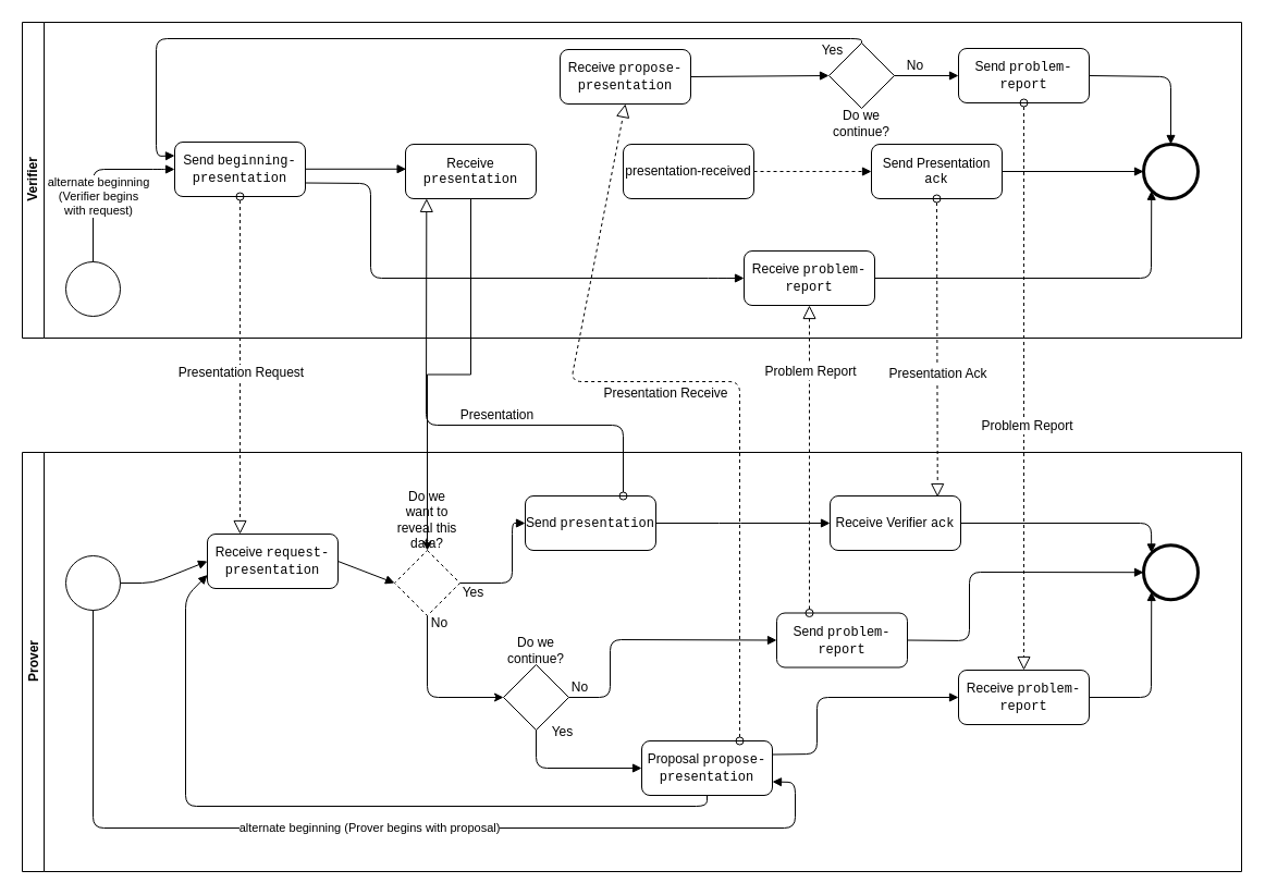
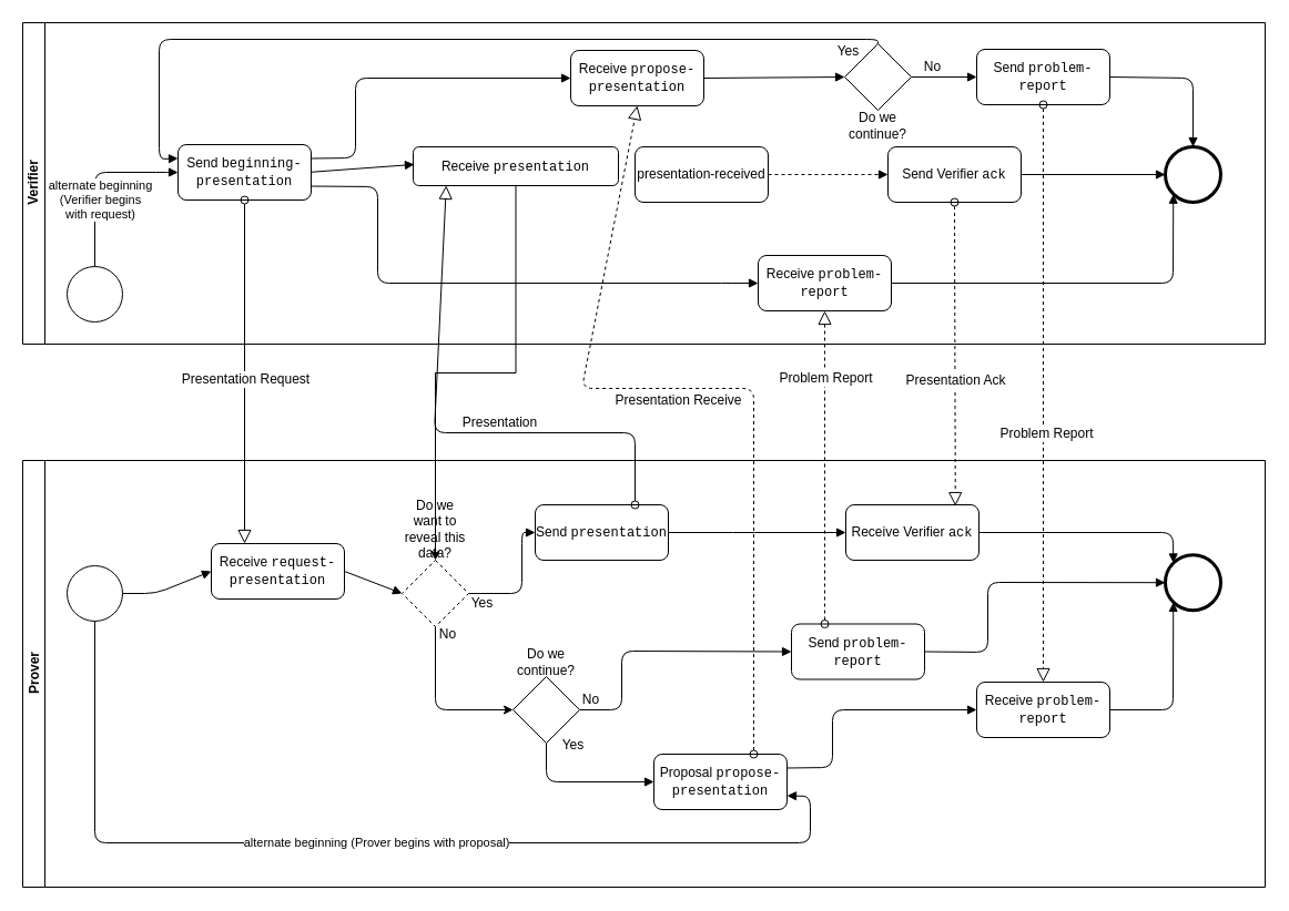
  <mxCell id="0" />
  <mxCell id="1" parent="0" />
  <mxCell id="2" value="Verifier&lt;br&gt;" style="swimlane;html=1;horizontal=0;startSize=20;" vertex="1" parent="1"><mxGeometry x="20" y="20" width="1120" height="290" as="geometry"><mxRectangle x="140" y="70" width="30" height="60" as="alternateBounds" /></mxGeometry></mxCell>
  <mxCell id="3" value="" style="shape=mxgraph.bpmn.shape;html=1;verticalLabelPosition=bottom;labelBackgroundColor=#ffffff;verticalAlign=top;align=center;perimeter=ellipsePerimeter;outlineConnect=0;outline=standard;symbol=general;" vertex="1" parent="2"><mxGeometry x="40" y="220" width="50" height="50" as="geometry" /></mxCell>
  <mxCell id="4" value="alternate beginning&lt;br&gt;(Verifier begins&lt;br&gt;with request)" style="endArrow=block;endFill=1;endSize=6;html=1;entryX=0;entryY=0.5;entryDx=0;entryDy=0;exitX=0.5;exitY=0;exitDx=0;exitDy=0;" edge="1" parent="2" source="3" target="5"><mxGeometry x="-0.25" y="-5" width="100" relative="1" as="geometry"><mxPoint x="90" y="135" as="sourcePoint" /><mxPoint x="160" y="135" as="targetPoint" /><Array as="points"><mxPoint x="65" y="135" /><mxPoint x="130" y="135" /></Array><mxPoint as="offset" /></mxGeometry></mxCell>
  <mxCell id="5" value="Send &lt;font face=&quot;Courier New&quot;&gt;beginning-presentation&lt;/font&gt;" style="shape=ext;rounded=1;html=1;whiteSpace=wrap;" vertex="1" parent="2"><mxGeometry x="140" y="110" width="120" height="50" as="geometry" /></mxCell>
  <mxCell id="6" value="" style="endArrow=block;endFill=1;endSize=6;html=1;exitX=1;exitY=0.353;exitDx=0;exitDy=0;entryX=0.005;entryY=0.455;entryDx=0;entryDy=0;entryPerimeter=0;exitPerimeter=0;" edge="1" parent="2" target="9"><mxGeometry width="100" relative="1" as="geometry"><mxPoint x="259.69" y="134.793" as="sourcePoint" /><mxPoint x="390" y="142" as="targetPoint" /><Array as="points" /></mxGeometry></mxCell>
  <mxCell id="7" value="" style="shape=mxgraph.bpmn.shape;html=1;verticalLabelPosition=bottom;labelBackgroundColor=#ffffff;verticalAlign=top;align=center;perimeter=ellipsePerimeter;outlineConnect=0;outline=end;symbol=general;" vertex="1" parent="2"><mxGeometry x="1030" y="112" width="50" height="50" as="geometry" /></mxCell>
  <mxCell id="8" value="" style="edgeStyle=orthogonalEdgeStyle;rounded=0;orthogonalLoop=1;jettySize=auto;html=1;" edge="1" parent="2" source="9" target="32"><mxGeometry relative="1" as="geometry" /></mxCell>
- <mxCell id="9" value="Receive &lt;font face=&quot;Courier New&quot;&gt;presentation&lt;/font&gt;" style="shape=ext;rounded=1;html=1;whiteSpace=wrap;" vertex="1" parent="2"><mxGeometry x="352" y="112" width="120" height="50" as="geometry" /></mxCell>
+ <mxCell id="9" value="Receive &lt;font face=&quot;Courier New&quot;&gt;presentation&lt;/font&gt;" style="shape=ext;rounded=1;html=1;whiteSpace=wrap;" vertex="1" parent="2"><mxGeometry x="352" y="112" width="185" height="35" as="geometry" /></mxCell>
  <mxCell id="10" value="presentation-received" style="shape=ext;rounded=1;html=1;whiteSpace=wrap;" vertex="1" parent="2"><mxGeometry x="552" y="112" width="120" height="50" as="geometry" /></mxCell>
  <mxCell id="11" value="" style="endArrow=block;endFill=1;endSize=6;html=1;exitX=1;exitY=0.5;exitDx=0;exitDy=0;entryX=0;entryY=0.5;entryDx=0;entryDy=0;dashed=1;" edge="1" parent="2" source="10" target="23"><mxGeometry width="100" relative="1" as="geometry"><mxPoint x="710" y="180" as="sourcePoint" /><mxPoint x="780" y="130" as="targetPoint" /><Array as="points" /></mxGeometry></mxCell>
  <mxCell id="12" value="" style="endArrow=block;endFill=1;endSize=6;html=1;exitX=1;exitY=0.5;exitDx=0;exitDy=0;entryX=0;entryY=0.5;entryDx=0;entryDy=0;" edge="1" parent="2" source="26" target="16"><mxGeometry width="100" relative="1" as="geometry"><mxPoint x="672" y="70" as="sourcePoint" /><mxPoint x="850" y="35" as="targetPoint" /><Array as="points" /></mxGeometry></mxCell>
  <mxCell id="13" value="" style="endArrow=block;endFill=1;endSize=6;html=1;exitX=1;exitY=0.75;exitDx=0;exitDy=0;entryX=0;entryY=0.5;entryDx=0;entryDy=0;" edge="1" parent="2" source="5" target="14"><mxGeometry width="100" relative="1" as="geometry"><mxPoint x="310" y="200" as="sourcePoint" /><mxPoint x="840" y="210" as="targetPoint" /><Array as="points"><mxPoint x="320" y="148" /><mxPoint x="320" y="235" /><mxPoint x="640" y="235" /></Array></mxGeometry></mxCell>
  <mxCell id="14" value="Receive &lt;font face=&quot;Courier New&quot;&gt;problem-report&lt;/font&gt;" style="shape=ext;rounded=1;html=1;whiteSpace=wrap;" vertex="1" parent="2"><mxGeometry x="663" y="210" width="120" height="50" as="geometry" /></mxCell>
  <mxCell id="15" value="" style="endArrow=block;endFill=1;endSize=6;html=1;exitX=1;exitY=0.5;exitDx=0;exitDy=0;entryX=0.145;entryY=0.855;entryDx=0;entryDy=0;entryPerimeter=0;" edge="1" parent="2" source="14" target="7"><mxGeometry width="100" relative="1" as="geometry"><mxPoint x="1000" y="210" as="sourcePoint" /><mxPoint x="1100" y="210" as="targetPoint" /><Array as="points"><mxPoint x="1037" y="235" /></Array></mxGeometry></mxCell>
  <mxCell id="16" value="Do we continue?&lt;br&gt;" style="rhombus;whiteSpace=wrap;html=1;spacingTop=87;" vertex="1" parent="2"><mxGeometry x="741" y="19" width="60" height="60" as="geometry" /></mxCell>
  <mxCell id="17" value="" style="endArrow=block;endFill=1;endSize=6;html=1;exitX=0.5;exitY=0;exitDx=0;exitDy=0;entryX=0;entryY=0.25;entryDx=0;entryDy=0;" edge="1" parent="2" source="16" target="5"><mxGeometry width="100" relative="1" as="geometry"><mxPoint x="760" y="30" as="sourcePoint" /><mxPoint x="123" y="90" as="targetPoint" /><Array as="points"><mxPoint x="771" y="15" /><mxPoint x="123" y="15" /><mxPoint x="123" y="123" /></Array></mxGeometry></mxCell>
  <mxCell id="18" value="Yes&lt;br&gt;" style="text;html=1;resizable=0;points=[];align=center;verticalAlign=middle;labelBackgroundColor=#ffffff;" vertex="1" connectable="0" parent="17"><mxGeometry x="-0.891" y="-2" relative="1" as="geometry"><mxPoint x="10" y="12" as="offset" /></mxGeometry></mxCell>
  <mxCell id="19" value="" style="endArrow=block;endFill=1;endSize=6;html=1;exitX=1;exitY=0.5;exitDx=0;exitDy=0;entryX=0;entryY=0.5;entryDx=0;entryDy=0;" edge="1" parent="2" source="16" target="21"><mxGeometry width="100" relative="1" as="geometry"><mxPoint x="940" y="40" as="sourcePoint" /><mxPoint x="1040" y="40" as="targetPoint" /><Array as="points" /></mxGeometry></mxCell>
  <mxCell id="20" value="No" style="text;html=1;resizable=0;points=[];align=center;verticalAlign=middle;labelBackgroundColor=#ffffff;" vertex="1" connectable="0" parent="19"><mxGeometry x="-0.471" y="-1" relative="1" as="geometry"><mxPoint x="2" y="-11" as="offset" /></mxGeometry></mxCell>
  <mxCell id="21" value="Send &lt;font face=&quot;Courier New&quot;&gt;problem-report&lt;/font&gt;" style="shape=ext;rounded=1;html=1;whiteSpace=wrap;" vertex="1" parent="2"><mxGeometry x="860" y="24" width="120" height="50" as="geometry" /></mxCell>
  <mxCell id="22" value="" style="endArrow=block;endFill=1;endSize=6;html=1;exitX=1;exitY=0.5;exitDx=0;exitDy=0;entryX=0.5;entryY=0;entryDx=0;entryDy=0;" edge="1" parent="2" source="21" target="7"><mxGeometry width="100" relative="1" as="geometry"><mxPoint x="980" y="40" as="sourcePoint" /><mxPoint x="1080" y="40" as="targetPoint" /><Array as="points"><mxPoint x="1055" y="50" /></Array></mxGeometry></mxCell>
- <mxCell id="23" value="Send Presentation &lt;font face=&quot;Courier New&quot;&gt;ack&lt;/font&gt;" style="shape=ext;rounded=1;html=1;whiteSpace=wrap;" vertex="1" parent="2"><mxGeometry x="780" y="112" width="120" height="50" as="geometry" /></mxCell>
+ <mxCell id="23" value="Send Verifier &lt;font face=&quot;Courier New&quot;&gt;ack&lt;/font&gt;" style="shape=ext;rounded=1;html=1;whiteSpace=wrap;" vertex="1" parent="2"><mxGeometry x="780" y="112" width="120" height="50" as="geometry" /></mxCell>
  <mxCell id="24" value="" style="endArrow=block;endFill=1;endSize=6;html=1;entryX=0;entryY=0.5;entryDx=0;entryDy=0;exitX=1;exitY=0.5;exitDx=0;exitDy=0;" edge="1" parent="2" source="23" target="7"><mxGeometry width="100" relative="1" as="geometry"><mxPoint x="880" y="130" as="sourcePoint" /><mxPoint x="980" y="130" as="targetPoint" /></mxGeometry></mxCell>
+ <mxCell id="25" value="" style="endArrow=block;endFill=1;endSize=6;html=1;exitX=1;exitY=0.25;exitDx=0;exitDy=0;entryX=0;entryY=0.5;entryDx=0;entryDy=0;" edge="1" parent="2" source="5" target="26"><mxGeometry width="100" relative="1" as="geometry"><mxPoint x="280.19" y="104.293" as="sourcePoint" /><mxPoint x="373" y="50" as="targetPoint" /><Array as="points"><mxPoint x="300" y="122" /><mxPoint x="300" y="50" /></Array></mxGeometry></mxCell>
  <mxCell id="26" value="Receive &lt;font face=&quot;Courier New&quot;&gt;propose-presentation&lt;/font&gt;" style="shape=ext;rounded=1;html=1;whiteSpace=wrap;" vertex="1" parent="2"><mxGeometry x="494" y="25" width="120" height="50" as="geometry" /></mxCell>
  <mxCell id="27" value="Prover&lt;br&gt;" style="swimlane;html=1;horizontal=0;startSize=20;" vertex="1" parent="1"><mxGeometry x="20" y="415" width="1120" height="385" as="geometry"><mxRectangle x="140" y="70" width="30" height="60" as="alternateBounds" /></mxGeometry></mxCell>
  <mxCell id="28" value="" style="shape=mxgraph.bpmn.shape;html=1;verticalLabelPosition=bottom;labelBackgroundColor=#ffffff;verticalAlign=top;align=center;perimeter=ellipsePerimeter;outlineConnect=0;outline=standard;symbol=general;" vertex="1" parent="27"><mxGeometry x="40" y="95" width="50" height="50" as="geometry" /></mxCell>
  <mxCell id="29" value="" style="endArrow=block;endFill=1;endSize=6;html=1;entryX=0;entryY=0.5;entryDx=0;entryDy=0;exitX=1;exitY=0.5;exitDx=0;exitDy=0;" edge="1" parent="27" source="28" target="30"><mxGeometry width="100" relative="1" as="geometry"><mxPoint x="90" y="115" as="sourcePoint" /><mxPoint x="160" y="45" as="targetPoint" /><Array as="points"><mxPoint x="120" y="120" /></Array></mxGeometry></mxCell>
  <mxCell id="30" value="Receive &lt;font face=&quot;Courier New&quot;&gt;request-presentation&lt;/font&gt;" style="shape=ext;rounded=1;html=1;whiteSpace=wrap;" vertex="1" parent="27"><mxGeometry x="170" y="75" width="120" height="50" as="geometry" /></mxCell>
  <mxCell id="31" value="" style="endArrow=block;endFill=1;endSize=6;html=1;exitX=1;exitY=0.5;exitDx=0;exitDy=0;entryX=0;entryY=0.5;entryDx=0;entryDy=0;" edge="1" parent="27" source="30" target="32"><mxGeometry width="100" relative="1" as="geometry"><mxPoint x="360" y="55" as="sourcePoint" /><mxPoint x="440" y="55" as="targetPoint" /></mxGeometry></mxCell>
  <mxCell id="32" value="Do we want to reveal this data?&lt;br&gt;" style="rhombus;whiteSpace=wrap;html=1;spacingTop=-117;dashed=1;" vertex="1" parent="27"><mxGeometry x="342" y="90" width="60" height="60" as="geometry" /></mxCell>
  <mxCell id="33" value="" style="endArrow=classic;html=1;exitX=0.5;exitY=1;exitDx=0;exitDy=0;entryX=0;entryY=0.5;entryDx=0;entryDy=0;" edge="1" parent="27" source="32" target="40"><mxGeometry width="50" height="50" relative="1" as="geometry"><mxPoint x="460" y="185" as="sourcePoint" /><mxPoint x="510" y="135" as="targetPoint" /><Array as="points"><mxPoint x="372" y="225" /></Array></mxGeometry></mxCell>
  <mxCell id="34" value="No&lt;br&gt;" style="text;html=1;resizable=0;points=[];align=center;verticalAlign=middle;labelBackgroundColor=#ffffff;spacingTop=-18;" vertex="1" connectable="0" parent="33"><mxGeometry x="0.135" relative="1" as="geometry"><mxPoint x="3" y="-60" as="offset" /></mxGeometry></mxCell>
  <mxCell id="35" value="" style="endArrow=block;endFill=1;endSize=6;html=1;entryX=0;entryY=0.5;entryDx=0;entryDy=0;exitX=1;exitY=0.5;exitDx=0;exitDy=0;" edge="1" parent="27" source="32" target="37"><mxGeometry width="100" relative="1" as="geometry"><mxPoint x="460" y="65" as="sourcePoint" /><mxPoint x="540" y="65" as="targetPoint" /><Array as="points"><mxPoint x="450" y="120" /><mxPoint x="450" y="65" /></Array></mxGeometry></mxCell>
  <mxCell id="36" value="Yes&lt;br&gt;" style="text;html=1;resizable=0;points=[];align=center;verticalAlign=middle;labelBackgroundColor=#ffffff;spacingTop=-23;" vertex="1" connectable="0" parent="35"><mxGeometry x="-0.232" y="-2" relative="1" as="geometry"><mxPoint x="-33" y="18" as="offset" /></mxGeometry></mxCell>
  <mxCell id="37" value="Send &lt;font face=&quot;Courier New&quot;&gt;presentation&lt;/font&gt;" style="shape=ext;rounded=1;html=1;whiteSpace=wrap;" vertex="1" parent="27"><mxGeometry x="462" y="40" width="120" height="50" as="geometry" /></mxCell>
  <mxCell id="38" value="" style="endArrow=block;endFill=1;endSize=6;html=1;exitX=1;exitY=0.5;exitDx=0;exitDy=0;entryX=0;entryY=0.5;entryDx=0;entryDy=0;" edge="1" parent="27" source="37" target="53"><mxGeometry width="100" relative="1" as="geometry"><mxPoint x="620" y="55" as="sourcePoint" /><mxPoint x="800" y="98" as="targetPoint" /><Array as="points"><mxPoint x="650" y="65" /></Array></mxGeometry></mxCell>
  <mxCell id="39" value="" style="shape=mxgraph.bpmn.shape;html=1;verticalLabelPosition=bottom;labelBackgroundColor=#ffffff;verticalAlign=top;align=center;perimeter=ellipsePerimeter;outlineConnect=0;outline=end;symbol=general;" vertex="1" parent="27"><mxGeometry x="1030" y="85.2" width="50" height="50" as="geometry" /></mxCell>
  <mxCell id="40" value="Do we continue?&lt;br&gt;" style="rhombus;whiteSpace=wrap;html=1;spacingTop=-87;" vertex="1" parent="27"><mxGeometry x="442" y="195" width="60" height="60" as="geometry" /></mxCell>
  <mxCell id="41" value="" style="endArrow=block;endFill=1;endSize=6;html=1;entryX=0;entryY=0.5;entryDx=0;entryDy=0;exitX=1;exitY=0.5;exitDx=0;exitDy=0;" edge="1" parent="27" source="40" target="43"><mxGeometry width="100" relative="1" as="geometry"><mxPoint x="500" y="275" as="sourcePoint" /><mxPoint x="840" y="215" as="targetPoint" /><Array as="points"><mxPoint x="540" y="225" /><mxPoint x="540" y="172" /></Array></mxGeometry></mxCell>
  <mxCell id="42" value="No" style="text;html=1;resizable=0;points=[];align=center;verticalAlign=middle;labelBackgroundColor=#ffffff;" vertex="1" connectable="0" parent="41"><mxGeometry x="-0.967" relative="1" as="geometry"><mxPoint x="5" y="-10" as="offset" /></mxGeometry></mxCell>
  <mxCell id="43" value="Send &lt;font face=&quot;Courier New&quot;&gt;problem-report&lt;/font&gt;" style="shape=ext;rounded=1;html=1;whiteSpace=wrap;" vertex="1" parent="27"><mxGeometry x="693" y="147.5" width="120" height="50" as="geometry" /></mxCell>
  <mxCell id="44" value="" style="endArrow=block;endFill=1;endSize=6;html=1;exitX=1;exitY=0.5;exitDx=0;exitDy=0;entryX=0;entryY=0.5;entryDx=0;entryDy=0;" edge="1" parent="27" source="43" target="39"><mxGeometry width="100" relative="1" as="geometry"><mxPoint x="950" y="205" as="sourcePoint" /><mxPoint x="1010" y="105" as="targetPoint" /><Array as="points"><mxPoint x="870" y="173" /><mxPoint x="870" y="110" /></Array></mxGeometry></mxCell>
  <mxCell id="45" value="Receive &lt;font face=&quot;Courier New&quot;&gt;problem-report&lt;/font&gt;" style="shape=ext;rounded=1;html=1;whiteSpace=wrap;" vertex="1" parent="27"><mxGeometry x="860" y="200" width="120" height="50" as="geometry" /></mxCell>
  <mxCell id="46" value="" style="endArrow=block;endFill=1;endSize=6;html=1;exitX=1;exitY=0.5;exitDx=0;exitDy=0;entryX=0.145;entryY=0.855;entryDx=0;entryDy=0;entryPerimeter=0;" edge="1" parent="27" source="45" target="39"><mxGeometry width="100" relative="1" as="geometry"><mxPoint x="970" y="215" as="sourcePoint" /><mxPoint x="1070" y="215" as="targetPoint" /><Array as="points"><mxPoint x="1037" y="225" /></Array></mxGeometry></mxCell>
  <mxCell id="47" value="" style="endArrow=block;endFill=1;endSize=6;html=1;" edge="1" parent="27"><mxGeometry width="100" relative="1" as="geometry"><mxPoint x="680" y="255" as="sourcePoint" /><mxPoint x="680" y="255" as="targetPoint" /></mxGeometry></mxCell>
  <mxCell id="48" value="Proposal &lt;font face=&quot;Courier New&quot;&gt;propose-presentation&lt;/font&gt;" style="shape=ext;rounded=1;html=1;whiteSpace=wrap;" vertex="1" parent="27"><mxGeometry x="569" y="265" width="120" height="50" as="geometry" /></mxCell>
  <mxCell id="49" value="" style="endArrow=block;endFill=1;endSize=6;html=1;exitX=0.5;exitY=1;exitDx=0;exitDy=0;entryX=0;entryY=0.5;entryDx=0;entryDy=0;" edge="1" parent="27" source="40" target="48"><mxGeometry width="100" relative="1" as="geometry"><mxPoint x="530" y="170" as="sourcePoint" /><mxPoint x="570" y="170" as="targetPoint" /><Array as="points"><mxPoint x="472" y="290" /></Array></mxGeometry></mxCell>
  <mxCell id="50" value="Yes" style="text;html=1;resizable=0;points=[];align=center;verticalAlign=middle;labelBackgroundColor=#ffffff;" vertex="1" connectable="0" parent="49"><mxGeometry x="-0.199" y="-1" relative="1" as="geometry"><mxPoint x="5.5" y="-34.5" as="offset" /></mxGeometry></mxCell>
  <mxCell id="51" value="" style="endArrow=block;endFill=1;endSize=6;html=1;exitX=1;exitY=0.25;exitDx=0;exitDy=0;entryX=0;entryY=0.5;entryDx=0;entryDy=0;" edge="1" parent="27" source="48" target="45"><mxGeometry width="100" relative="1" as="geometry"><mxPoint x="590" y="155" as="sourcePoint" /><mxPoint x="790" y="145" as="targetPoint" /><Array as="points"><mxPoint x="730" y="277" /><mxPoint x="730" y="225" /></Array></mxGeometry></mxCell>
- <mxCell id="52" value="" style="endArrow=block;endFill=1;endSize=6;html=1;exitX=0.5;exitY=1;exitDx=0;exitDy=0;entryX=0;entryY=0.75;entryDx=0;entryDy=0;" edge="1" parent="27" source="48" target="30"><mxGeometry width="100" relative="1" as="geometry"><mxPoint x="700" y="315" as="sourcePoint" /><mxPoint x="150" y="135" as="targetPoint" /><Array as="points"><mxPoint x="629" y="325" /><mxPoint x="150" y="325" /><mxPoint x="150" y="133" /></Array></mxGeometry></mxCell>
  <mxCell id="53" value="Receive Verifier &lt;font face=&quot;Courier New&quot;&gt;ack&lt;/font&gt;" style="shape=ext;rounded=1;html=1;whiteSpace=wrap;" vertex="1" parent="27"><mxGeometry x="742" y="40" width="120" height="50" as="geometry" /></mxCell>
  <mxCell id="54" value="" style="endArrow=block;endFill=1;endSize=6;html=1;exitX=1;exitY=0.5;exitDx=0;exitDy=0;entryX=0.145;entryY=0.145;entryDx=0;entryDy=0;entryPerimeter=0;" edge="1" parent="27" source="53" target="39"><mxGeometry width="100" relative="1" as="geometry"><mxPoint x="842" y="183" as="sourcePoint" /><mxPoint x="1040" y="120" as="targetPoint" /><Array as="points"><mxPoint x="1037" y="65" /></Array></mxGeometry></mxCell>
  <mxCell id="55" value="&lt;div&gt;alternate beginning (Prover begins with proposal)&lt;/div&gt;" style="endArrow=block;endFill=1;endSize=6;html=1;exitX=0.5;exitY=1;exitDx=0;exitDy=0;entryX=1;entryY=0.75;entryDx=0;entryDy=0;" edge="1" parent="27" source="28" target="48"><mxGeometry width="100" relative="1" as="geometry"><mxPoint x="100" y="215" as="sourcePoint" /><mxPoint x="110" y="325" as="targetPoint" /><Array as="points"><mxPoint x="65" y="345" /><mxPoint x="710" y="345" /><mxPoint x="710" y="303" /></Array></mxGeometry></mxCell>
- <mxCell id="56" value="" style="startArrow=oval;startFill=0;startSize=7;endArrow=block;endFill=0;endSize=10;dashed=1;html=1;exitX=0.5;exitY=1;exitDx=0;exitDy=0;entryX=0.25;entryY=0;entryDx=0;entryDy=0;" edge="1" parent="1" source="5" target="30"><mxGeometry width="100" relative="1" as="geometry"><mxPoint x="220" y="450" as="sourcePoint" /><mxPoint x="270" y="370" as="targetPoint" /></mxGeometry></mxCell>
+ <mxCell id="56" value="" style="startArrow=oval;startFill=0;startSize=7;endArrow=block;endFill=0;endSize=10;dashed=0;html=1;exitX=0.5;exitY=1;exitDx=0;exitDy=0;entryX=0.25;entryY=0;entryDx=0;entryDy=0;" edge="1" parent="1" source="5" target="30"><mxGeometry width="100" relative="1" as="geometry"><mxPoint x="220" y="450" as="sourcePoint" /><mxPoint x="270" y="370" as="targetPoint" /></mxGeometry></mxCell>
  <mxCell id="57" value="Presentation Request" style="text;html=1;resizable=0;points=[];align=center;verticalAlign=middle;labelBackgroundColor=#ffffff;" vertex="1" connectable="0" parent="56"><mxGeometry x="-0.134" y="1" relative="1" as="geometry"><mxPoint x="-1" y="27" as="offset" /></mxGeometry></mxCell>
  <mxCell id="58" value="" style="startArrow=oval;startFill=0;startSize=7;endArrow=block;endFill=0;endSize=10;dashed=0;html=1;exitX=0.75;exitY=0;exitDx=0;exitDy=0;entryX=0.161;entryY=0.997;entryDx=0;entryDy=0;entryPerimeter=0;" edge="1" parent="1" source="37" target="9"><mxGeometry width="100" relative="1" as="geometry"><mxPoint x="450" y="350" as="sourcePoint" /><mxPoint x="550" y="350" as="targetPoint" /><Array as="points"><mxPoint x="572" y="390" /><mxPoint x="391" y="390" /></Array></mxGeometry></mxCell>
  <mxCell id="59" value="Presentation" style="text;html=1;resizable=0;points=[];align=center;verticalAlign=middle;labelBackgroundColor=#ffffff;" vertex="1" connectable="0" parent="58"><mxGeometry x="-0.156" relative="1" as="geometry"><mxPoint x="10" y="-10" as="offset" /></mxGeometry></mxCell>
  <mxCell id="60" value="" style="startArrow=oval;startFill=0;startSize=7;endArrow=block;endFill=0;endSize=10;dashed=1;html=1;exitX=0.75;exitY=0;exitDx=0;exitDy=0;entryX=0.5;entryY=1;entryDx=0;entryDy=0;" edge="1" parent="1" source="48" target="26"><mxGeometry width="100" relative="1" as="geometry"><mxPoint x="660" y="350" as="sourcePoint" /><mxPoint x="411" y="169" as="targetPoint" /><Array as="points"><mxPoint x="679" y="350" /><mxPoint x="524" y="350" /></Array></mxGeometry></mxCell>
  <mxCell id="61" value="Presentation Receive" style="text;html=1;resizable=0;points=[];align=center;verticalAlign=middle;labelBackgroundColor=#ffffff;" vertex="1" connectable="0" parent="1"><mxGeometry x="600.207" y="370" as="geometry"><mxPoint x="10" y="-10" as="offset" /></mxGeometry></mxCell>
  <mxCell id="62" value="" style="startArrow=oval;startFill=0;startSize=7;endArrow=block;endFill=0;endSize=10;dashed=1;html=1;exitX=0.25;exitY=0;exitDx=0;exitDy=0;entryX=0.5;entryY=1;entryDx=0;entryDy=0;" edge="1" parent="1" source="43" target="14"><mxGeometry width="100" relative="1" as="geometry"><mxPoint x="840" y="660" as="sourcePoint" /><mxPoint x="930" y="610" as="targetPoint" /></mxGeometry></mxCell>
  <mxCell id="63" value="Problem Report" style="text;html=1;resizable=0;points=[];align=center;verticalAlign=middle;labelBackgroundColor=#ffffff;" vertex="1" connectable="0" parent="62"><mxGeometry x="0.57" relative="1" as="geometry"><mxPoint as="offset" /></mxGeometry></mxCell>
  <mxCell id="64" value="" style="startArrow=oval;startFill=0;startSize=7;endArrow=block;endFill=0;endSize=10;dashed=1;html=1;exitX=0.5;exitY=1;exitDx=0;exitDy=0;entryX=0.5;entryY=0;entryDx=0;entryDy=0;" edge="1" parent="1" source="21" target="45"><mxGeometry width="100" relative="1" as="geometry"><mxPoint x="940" y="210" as="sourcePoint" /><mxPoint x="1040" y="210" as="targetPoint" /><Array as="points" /></mxGeometry></mxCell>
  <mxCell id="65" value="Problem Report" style="text;html=1;resizable=0;points=[];align=center;verticalAlign=middle;labelBackgroundColor=#ffffff;" vertex="1" connectable="0" parent="64"><mxGeometry x="0.182" y="3" relative="1" as="geometry"><mxPoint x="-1" y="-11.5" as="offset" /></mxGeometry></mxCell>
  <mxCell id="66" value="" style="startArrow=oval;startFill=0;startSize=7;endArrow=block;endFill=0;endSize=10;dashed=1;html=1;exitX=0.5;exitY=1;exitDx=0;exitDy=0;entryX=0.823;entryY=0.021;entryDx=0;entryDy=0;entryPerimeter=0;" edge="1" parent="1" source="23" target="53"><mxGeometry width="100" relative="1" as="geometry"><mxPoint x="840" y="370" as="sourcePoint" /><mxPoint x="860" y="450" as="targetPoint" /></mxGeometry></mxCell>
  <mxCell id="67" value="Presentation Ack" style="text;html=1;resizable=0;points=[];align=center;verticalAlign=middle;labelBackgroundColor=#ffffff;" vertex="1" connectable="0" parent="66"><mxGeometry x="-0.088" y="-1" relative="1" as="geometry"><mxPoint x="1" y="35" as="offset" /></mxGeometry></mxCell>
